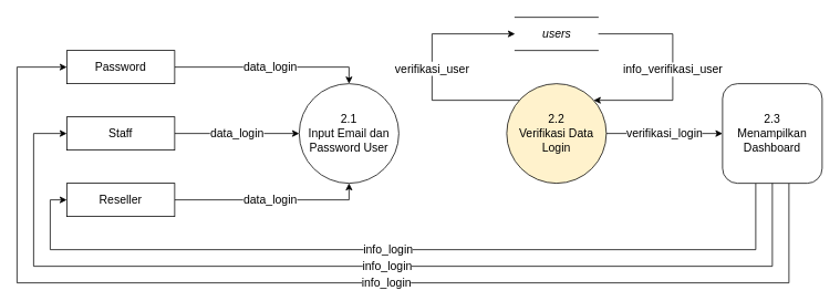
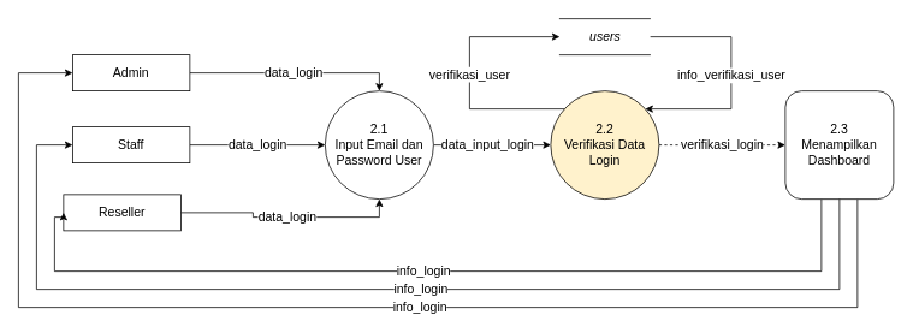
  <mxCell id="0" />
  <mxCell id="1" parent="0" />
+ <mxCell id="2" value="data_input_login" style="edgeStyle=orthogonalEdgeStyle;rounded=0;orthogonalLoop=1;jettySize=auto;html=1;entryX=0;entryY=0.5;entryDx=0;entryDy=0;fontSize=14;" parent="1" source="3" target="10" edge="1"><mxGeometry x="-0.077" relative="1" as="geometry"><mxPoint as="offset" /></mxGeometry></mxCell>
  <mxCell id="3" value="&lt;font style=&quot;font-size: 14px;&quot;&gt;2.1&lt;br style=&quot;font-size: 14px;&quot;&gt;Input Email dan Password User&lt;br style=&quot;font-size: 14px;&quot;&gt;&lt;/font&gt;" style="ellipse;whiteSpace=wrap;html=1;aspect=fixed;fontSize=14;" parent="1" vertex="1"><mxGeometry x="360" y="100" width="120" height="120" as="geometry" /></mxCell>
  <mxCell id="4" value="data_login" style="edgeStyle=orthogonalEdgeStyle;rounded=0;orthogonalLoop=1;jettySize=auto;html=1;exitX=1;exitY=0.5;exitDx=0;exitDy=0;entryX=0.5;entryY=0;entryDx=0;entryDy=0;fontSize=14;" parent="1" source="5" target="3" edge="1"><mxGeometry relative="1" as="geometry" /></mxCell>
- <mxCell id="5" value="Password" style="rounded=0;whiteSpace=wrap;html=1;fontSize=14;" parent="1" vertex="1"><mxGeometry x="80" y="60" width="130" height="40" as="geometry" /></mxCell>
+ <mxCell id="5" value="Admin" style="rounded=0;whiteSpace=wrap;html=1;fontSize=14;" parent="1" vertex="1"><mxGeometry x="80" y="60" width="130" height="40" as="geometry" /></mxCell>
  <mxCell id="6" value="data_login" style="edgeStyle=orthogonalEdgeStyle;rounded=0;orthogonalLoop=1;jettySize=auto;html=1;entryX=0.5;entryY=1;entryDx=0;entryDy=0;fontSize=14;" parent="1" source="7" target="3" edge="1"><mxGeometry relative="1" as="geometry" /></mxCell>
- <mxCell id="7" value="Reseller" style="rounded=0;whiteSpace=wrap;html=1;fontSize=14;" parent="1" vertex="1"><mxGeometry x="80" y="220" width="130" height="40" as="geometry" /></mxCell>
- <mxCell id="8" value="verifikasi_login" style="edgeStyle=orthogonalEdgeStyle;rounded=0;orthogonalLoop=1;jettySize=auto;html=1;entryX=0;entryY=0.5;entryDx=0;entryDy=0;fontSize=14;" parent="1" source="10" target="13" edge="1"><mxGeometry relative="1" as="geometry" /></mxCell>
+ <mxCell id="7" value="Reseller" style="rounded=0;whiteSpace=wrap;html=1;fontSize=14;" parent="1" vertex="1"><mxGeometry x="70" y="215" width="130" height="40" as="geometry" /></mxCell>
+ <mxCell id="8" value="verifikasi_login" style="edgeStyle=orthogonalEdgeStyle;rounded=0;orthogonalLoop=1;jettySize=auto;html=1;entryX=0;entryY=0.5;entryDx=0;entryDy=0;fontSize=14;dashed=1;" parent="1" source="10" target="13" edge="1"><mxGeometry relative="1" as="geometry" /></mxCell>
  <mxCell id="9" value="verifikasi_user" style="edgeStyle=orthogonalEdgeStyle;rounded=0;orthogonalLoop=1;jettySize=auto;html=1;entryX=0;entryY=0.5;entryDx=0;entryDy=0;fontSize=14;" parent="1" source="10" target="15" edge="1"><mxGeometry relative="1" as="geometry"><Array as="points"><mxPoint x="520" y="120" /><mxPoint x="520" y="40" /></Array></mxGeometry></mxCell>
  <mxCell id="10" value="&lt;font style=&quot;font-size: 14px;&quot;&gt;2.2&lt;br style=&quot;font-size: 14px;&quot;&gt;Verifikasi Data Login&lt;br style=&quot;font-size: 14px;&quot;&gt;&lt;/font&gt;" style="ellipse;whiteSpace=wrap;html=1;aspect=fixed;fontSize=14;fillColor=#fff2cc;" parent="1" vertex="1"><mxGeometry x="610" y="100" width="120" height="120" as="geometry" /></mxCell>
  <mxCell id="11" value="info_login" style="edgeStyle=orthogonalEdgeStyle;rounded=0;orthogonalLoop=1;jettySize=auto;html=1;entryX=0;entryY=0.5;entryDx=0;entryDy=0;fontSize=14;" parent="1" source="13" target="5" edge="1"><mxGeometry x="-0.117" relative="1" as="geometry"><Array as="points"><mxPoint x="950" y="340" /><mxPoint x="20" y="340" /><mxPoint x="20" y="80" /></Array><mxPoint as="offset" /></mxGeometry></mxCell>
  <mxCell id="12" value="info_login" style="edgeStyle=orthogonalEdgeStyle;rounded=0;orthogonalLoop=1;jettySize=auto;html=1;entryX=0;entryY=0.5;entryDx=0;entryDy=0;fontSize=14;" parent="1" source="13" target="7" edge="1"><mxGeometry x="0.036" relative="1" as="geometry"><Array as="points"><mxPoint x="910" y="300" /><mxPoint x="60" y="300" /><mxPoint x="60" y="240" /></Array><mxPoint as="offset" /></mxGeometry></mxCell>
  <mxCell id="13" value="&lt;font style=&quot;font-size: 14px;&quot;&gt;2.3&lt;br style=&quot;font-size: 14px;&quot;&gt;Menampilkan Dashboard&lt;br style=&quot;font-size: 14px;&quot;&gt;&lt;/font&gt;" style="whiteSpace=wrap;html=1;aspect=fixed;fontSize=14;rounded=1;" parent="1" vertex="1"><mxGeometry x="870" y="100" width="120" height="120" as="geometry" /></mxCell>
  <mxCell id="14" value="info_verifikasi_user" style="edgeStyle=orthogonalEdgeStyle;rounded=0;orthogonalLoop=1;jettySize=auto;html=1;exitX=1;exitY=0.5;exitDx=0;exitDy=0;fontSize=14;" parent="1" source="15" target="10" edge="1"><mxGeometry relative="1" as="geometry"><Array as="points"><mxPoint x="810" y="40" /><mxPoint x="810" y="120" /></Array></mxGeometry></mxCell>
  <mxCell id="15" value="users" style="html=1;dashed=0;whitespace=wrap;shape=partialRectangle;right=0;left=0;fontStyle=2;fontSize=14;" parent="1" vertex="1"><mxGeometry x="620" width="100" height="40" as="geometry" y="20" /></mxCell>
  <mxCell id="16" value="data_login" style="edgeStyle=orthogonalEdgeStyle;rounded=0;orthogonalLoop=1;jettySize=auto;html=1;entryX=0;entryY=0.5;entryDx=0;entryDy=0;fontSize=14;" parent="1" source="17" target="3" edge="1"><mxGeometry relative="1" as="geometry" /></mxCell>
  <mxCell id="17" value="Staff" style="rounded=0;whiteSpace=wrap;html=1;fontSize=14;" parent="1" vertex="1"><mxGeometry x="80" y="140" width="130" height="40" as="geometry" /></mxCell>
  <mxCell id="18" value="info_login" style="edgeStyle=orthogonalEdgeStyle;rounded=0;orthogonalLoop=1;jettySize=auto;html=1;exitX=0.5;exitY=1;exitDx=0;exitDy=0;entryX=0;entryY=0.5;entryDx=0;entryDy=0;fontSize=14;" parent="1" source="13" target="17" edge="1"><mxGeometry x="-0.052" relative="1" as="geometry"><Array as="points"><mxPoint x="930" y="320" /><mxPoint x="40" y="320" /><mxPoint x="40" y="160" /></Array><mxPoint x="867.574" y="212.426" as="sourcePoint" /><mxPoint x="90" y="250" as="targetPoint" /><mxPoint as="offset" /></mxGeometry></mxCell>
